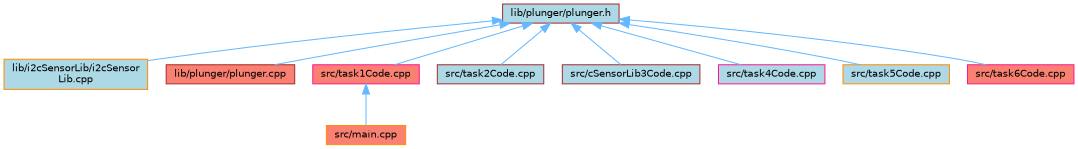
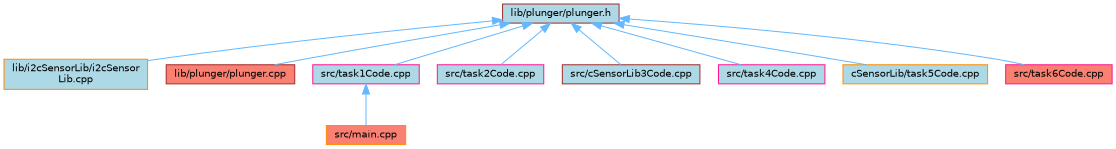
  digraph {
    node [color=brown fillcolor=lightblue fontname=Helvetica fontsize=10 shape=box style=filled]
    edge [color=steelblue1 dir=back fontname=Helvetica fontsize=10 labelfontname=Helvetica labelfontsize=10 style=solid]
    n1 [fontcolor=black height=0.2 label="lib/plunger/plunger.h" width=0.4]
    n2 [color=darkorange height=0.2 label="lib/i2cSensorLib/i2cSensor\lLib.cpp" width=0.4]
    n3 [fillcolor=salmon height=0.2 label="lib/plunger/plunger.cpp" width=0.4]
-   n4 [color=deeppink fillcolor=salmon height=0.2 label="src/task1Code.cpp" width=0.4]
-   n5 [height=0.2 label="src/task2Code.cpp" width=0.4]
+   n4 [color=deeppink height=0.2 label="src/task1Code.cpp" width=0.4]
+   n5 [color=deeppink height=0.2 label="src/task2Code.cpp" width=0.4]
    n6 [height=0.2 label="src/cSensorLib3Code.cpp" width=0.4]
    n7 [color=deeppink height=0.2 label="src/task4Code.cpp" width=0.4]
-   n8 [color=darkorange height=0.2 label="src/task5Code.cpp" width=0.4]
+   n8 [color=darkorange height=0.2 label="cSensorLib/task5Code.cpp" width=0.4]
    n9 [color=deeppink fillcolor=salmon height=0.2 label="src/task6Code.cpp" width=0.4]
    n10 [color=darkorange fillcolor=salmon height=0.2 label="src/main.cpp" width=0.4]
    n1 -> n2
    n1 -> n3
    n1 -> n4
    n1 -> n5
    n1 -> n6
    n1 -> n7
    n1 -> n8
    n1 -> n9
    n4 -> n10
  }
